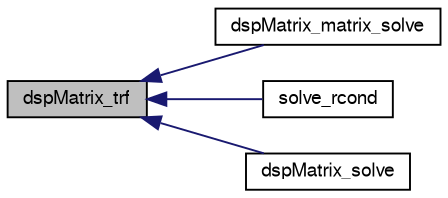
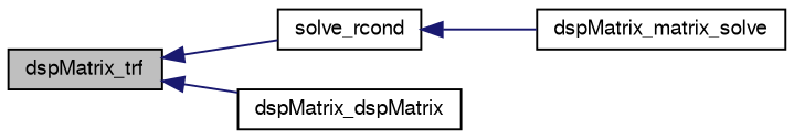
  digraph {
    rankdir=LR
    node [color=black fillcolor=white fontname=FreeSans fontsize=10 shape=record style=filled]
    edge [color=midnightblue dir=back fontname=FreeSans fontsize=10 labelfontname=FreeSans labelfontsize=10 style=solid]
    n1 [fillcolor=grey75 fontcolor=black height=0.2 label=dspMatrix_trf width=0.4]
    n2 [height=0.2 label=dspMatrix_matrix_solve width=0.4]
    n3 [height=0.2 label=solve_rcond width=0.4]
-   n4 [height=0.2 label=dspMatrix_solve width=0.4]
-   n1 -> n2
+   n4 [height=0.2 label=dspMatrix_dspMatrix width=0.4]
+   n3 -> n2
    n1 -> n3
    n1 -> n4
  }
